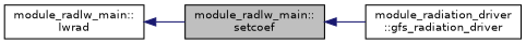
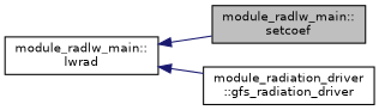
  digraph {
    rankdir=LR
    node [color=black fillcolor=white fontname=Helvetica fontsize=10 shape=record style=filled]
    edge [color=midnightblue dir=back fontname=Helvetica fontsize=10 labelfontname=Helvetica labelfontsize=10 style=solid]
    n1 [fillcolor=grey75 fontcolor=black height=0.2 label="module_radlw_main::\lsetcoef" width=0.4]
    n2 [height=0.2 label="module_radlw_main::\llwrad" width=0.4]
    n3 [height=0.2 label="module_radiation_driver\l::gfs_radiation_driver" width=0.4]
    n2 -> n1
-   n1 -> n3
+   n2 -> n3
  }
